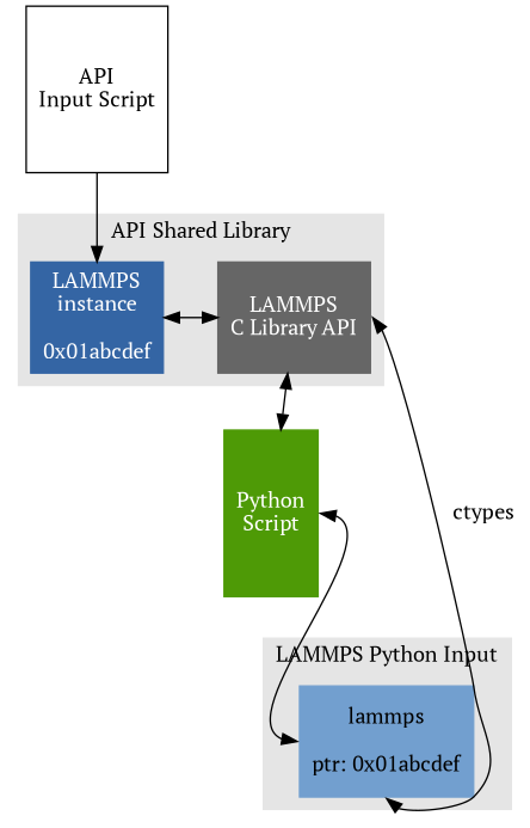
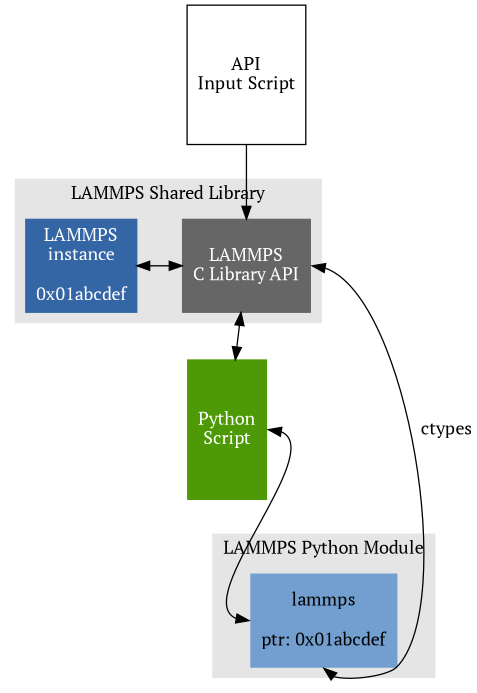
  digraph {
    fontname="PT Serif"
    rankdir=TB
    node [fontcolor=white fontname="PT Serif" shape=box style=filled]
    edge [constraint=true dir=both fontname="PT Serif"]
    n1 [color="#666666" height=1 label="LAMMPS\nC Library API"]
    n2 [color="#3465a4" height=1 label="LAMMPS\ninstance\n\n0x01abcdef"]
    n3 [color="#729fcf" height=1 label="lammps\n\nptr: 0x01abcdef" fontcolor=""]
    n4 [color="#4e9a06" height=1.5 label="Python\nScript"]
    n5 [height=1.5 label="API\nInput Script" fontcolor="" style=""]
    subgraph cluster_1 {
      color="#e5e5e5"
-     label="API Shared Library"
+     label="LAMMPS Shared Library"
      rank=same
      style=filled
      n1
      n2
    }
    subgraph cluster_2 {
      color="#e5e5e5"
-     label="LAMMPS Python Input"
+     label="LAMMPS Python Module"
      style=filled
      n3
    }
    n1 -> n2 [constraint=false]
    n1 -> n4
    n3 -> n1 [headport=e label=ctypes tailport=s]
    n4 -> n3 [headport=w tailport=e]
-   n5 -> n2 [dir=""]
+   n5 -> n1 [dir=""]
  }
